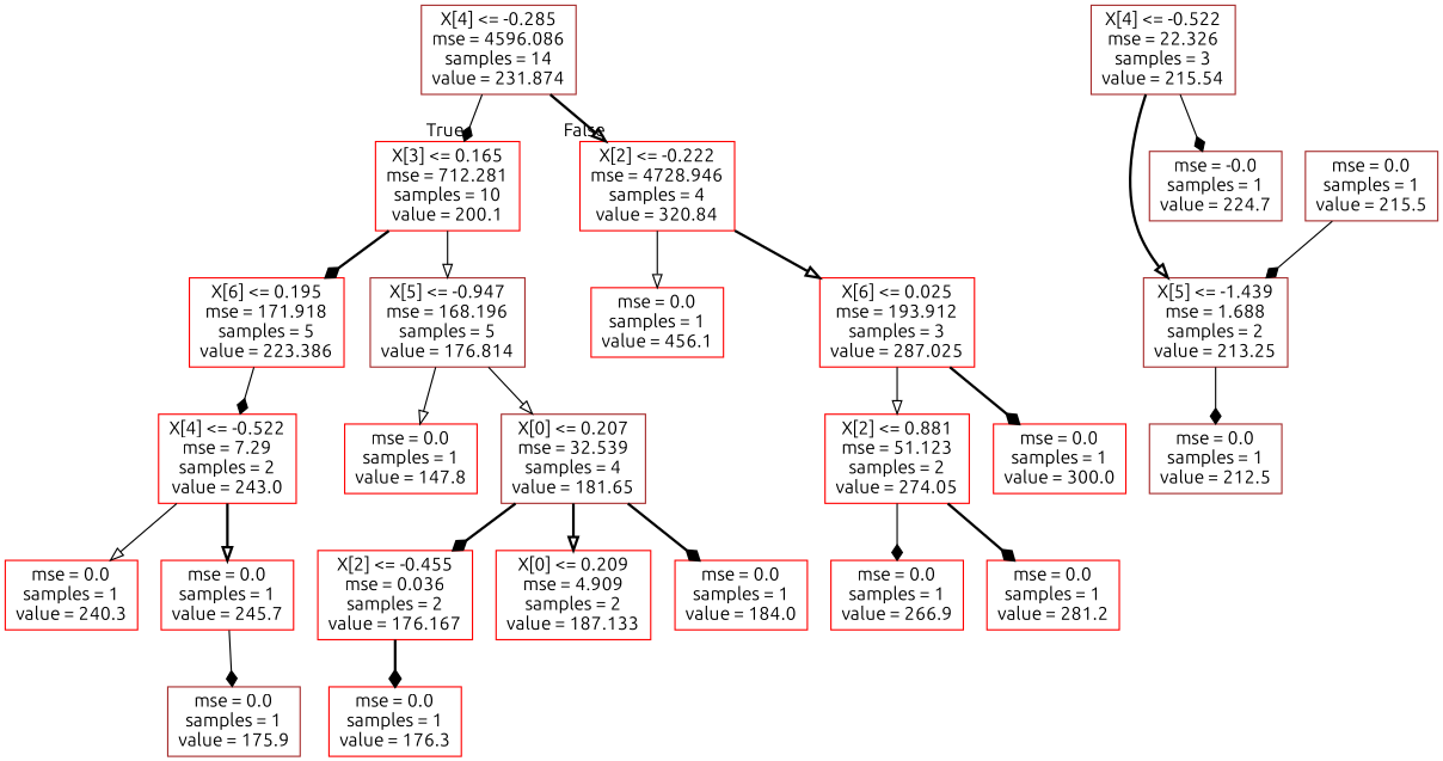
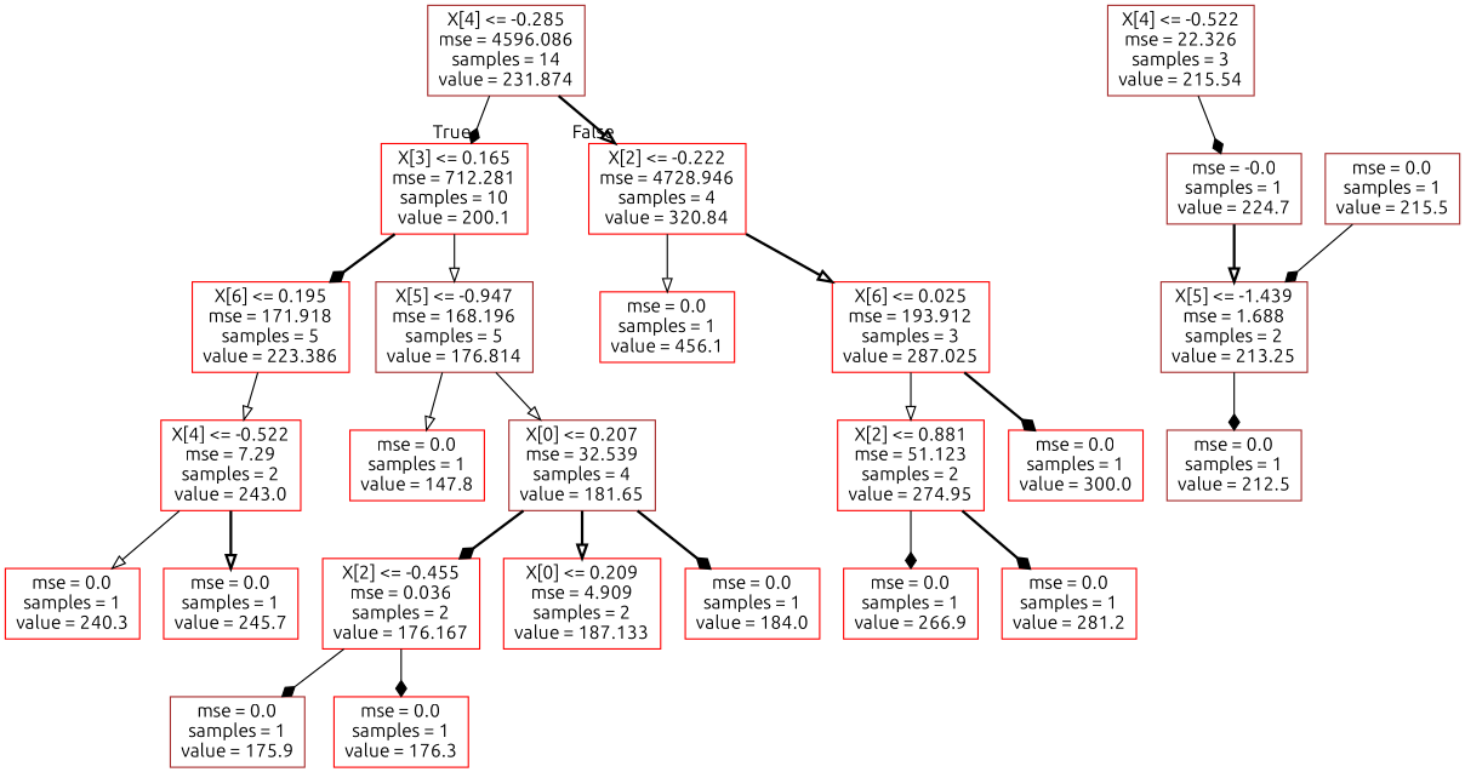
  digraph {
    fontname=Ubuntu
    node [color=red fontname=Ubuntu shape=box]
    edge [arrowhead=diamond fontname=Ubuntu style=solid]
    n1 [color=brown label="X[4] <= -0.285\nmse = 4596.086\nsamples = 14\nvalue = 231.874"]
    n2 [label="X[3] <= 0.165\nmse = 712.281\nsamples = 10\nvalue = 200.1"]
    n3 [label="X[2] <= -0.222\nmse = 4728.946\nsamples = 4\nvalue = 320.84"]
    n4 [label="X[6] <= 0.195\nmse = 171.918\nsamples = 5\nvalue = 223.386"]
    n5 [color=brown label="X[5] <= -0.947\nmse = 168.196\nsamples = 5\nvalue = 176.814"]
    n6 [label="mse = 0.0\nsamples = 1\nvalue = 456.1"]
    n7 [label="X[6] <= 0.025\nmse = 193.912\nsamples = 3\nvalue = 287.025"]
    n8 [label="X[4] <= -0.522\nmse = 7.29\nsamples = 2\nvalue = 243.0"]
    n9 [label="mse = 0.0\nsamples = 1\nvalue = 147.8"]
    n10 [color=brown label="X[0] <= 0.207\nmse = 32.539\nsamples = 4\nvalue = 181.65"]
    n11 [color=brown label="X[4] <= -0.522\nmse = 22.326\nsamples = 3\nvalue = 215.54"]
    n12 [color=brown label="X[5] <= -1.439\nmse = 1.688\nsamples = 2\nvalue = 213.25"]
    n13 [color=brown label="mse = -0.0\nsamples = 1\nvalue = 224.7"]
    n14 [label="mse = 0.0\nsamples = 1\nvalue = 240.3"]
    n15 [label="mse = 0.0\nsamples = 1\nvalue = 245.7"]
    n16 [color=brown label="mse = 0.0\nsamples = 1\nvalue = 212.5"]
    n17 [color=brown label="mse = 0.0\nsamples = 1\nvalue = 215.5"]
    n18 [label="X[2] <= -0.455\nmse = 0.036\nsamples = 2\nvalue = 176.167"]
    n19 [label="X[0] <= 0.209\nmse = 4.909\nsamples = 2\nvalue = 187.133"]
    n20 [label="mse = 0.0\nsamples = 1\nvalue = 184.0"]
    n21 [color=brown label="mse = 0.0\nsamples = 1\nvalue = 175.9"]
    n22 [label="mse = 0.0\nsamples = 1\nvalue = 176.3"]
-   n23 [label="X[2] <= 0.881\nmse = 51.123\nsamples = 2\nvalue = 274.05"]
+   n23 [label="X[2] <= 0.881\nmse = 51.123\nsamples = 2\nvalue = 274.95"]
    n24 [label="mse = 0.0\nsamples = 1\nvalue = 300.0"]
    n25 [label="mse = 0.0\nsamples = 1\nvalue = 266.9"]
    n26 [label="mse = 0.0\nsamples = 1\nvalue = 281.2"]
    n1 -> n2 [headlabel=True labelangle=45 labeldistance=2.5]
    n1 -> n3 [arrowhead=onormal headlabel=False labelangle=-45 labeldistance=2.5 style=bold]
    n2 -> n4 [style=bold]
    n2 -> n5 [arrowhead=onormal]
    n3 -> n6 [arrowhead=onormal]
    n3 -> n7 [arrowhead=onormal style=bold]
-   n4 -> n8
+   n4 -> n8 [arrowhead=onormal]
    n5 -> n9 [arrowhead=onormal]
    n5 -> n10 [arrowhead=onormal]
    n7 -> n23 [arrowhead=onormal]
    n7 -> n24 [style=bold]
    n8 -> n14 [arrowhead=onormal]
    n8 -> n15 [arrowhead=onormal style=bold]
    n10 -> n18 [style=bold]
    n10 -> n19 [arrowhead=onormal style=bold]
    n10 -> n20 [style=bold]
-   n11 -> n12 [arrowhead=onormal style=bold]
+   n13 -> n12 [arrowhead=onormal style=bold]
    n11 -> n13
    n12 -> n16
    n17 -> n12
-   n15 -> n21
-   n18 -> n22 [style=bold]
+   n18 -> n21
+   n18 -> n22
    n23 -> n25
    n23 -> n26 [style=bold]
  }
